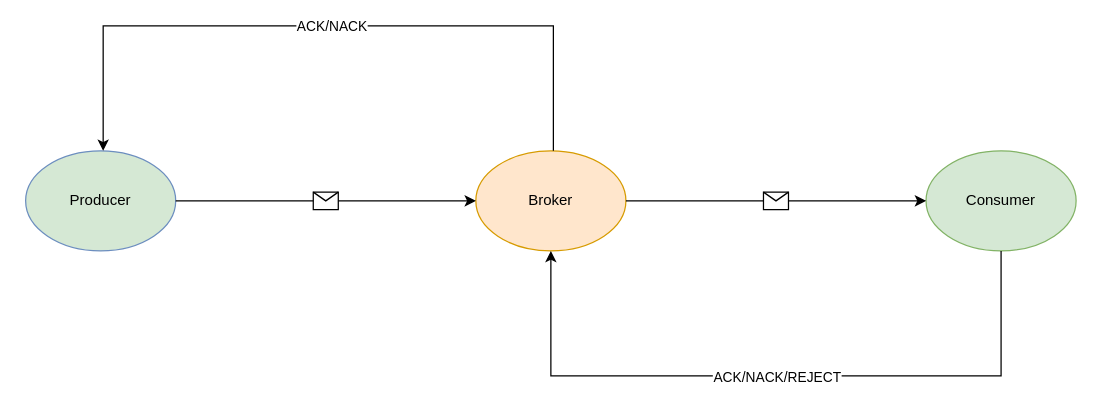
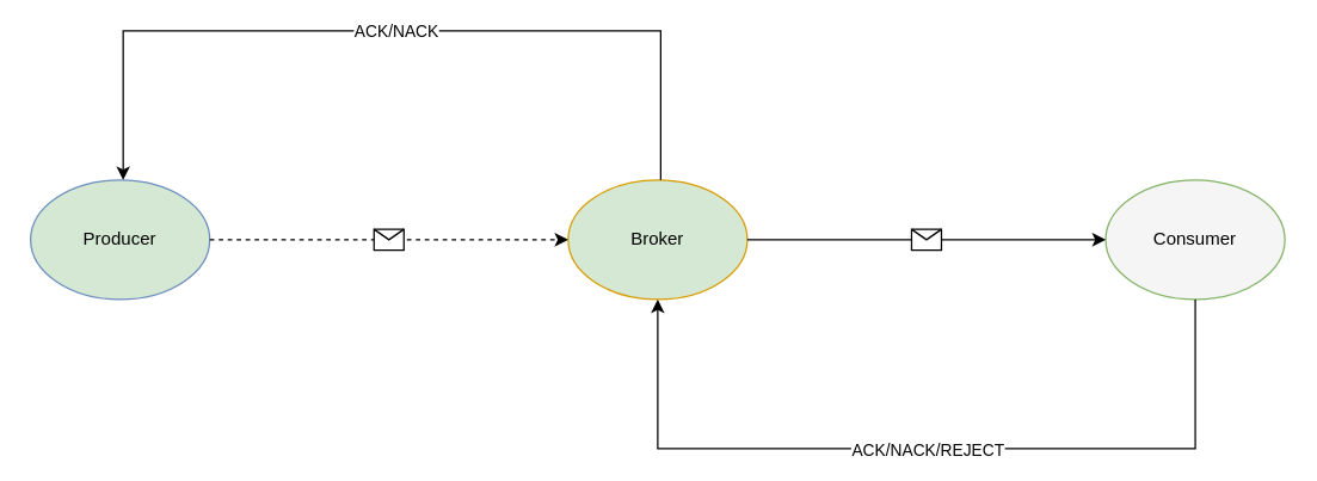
  <mxCell id="0" />
  <mxCell id="1" parent="0" />
  <mxCell id="2" value="&lt;div&gt;Producer&lt;/div&gt;" style="ellipse;whiteSpace=wrap;html=1;fillColor=#d5e8d4;strokeColor=#6c8ebf;" vertex="1" parent="1"><mxGeometry y="120" width="120" height="80" as="geometry" x="20" /></mxCell>
- <mxCell id="3" value="Broker" style="ellipse;whiteSpace=wrap;html=1;fillColor=#ffe6cc;strokeColor=#d79b00;" vertex="1" parent="1"><mxGeometry x="380" y="120" width="120" height="80" as="geometry" /></mxCell>
- <mxCell id="4" value="" style="endArrow=classic;html=1;rounded=0;exitX=1;exitY=0.5;exitDx=0;exitDy=0;entryX=0;entryY=0.5;entryDx=0;entryDy=0;" edge="1" parent="1" source="2" target="3"><mxGeometry relative="1" as="geometry"><mxPoint x="390" y="200" as="sourcePoint" /><mxPoint x="490" y="200" as="targetPoint" /></mxGeometry></mxCell>
+ <mxCell id="3" value="Broker" style="ellipse;whiteSpace=wrap;html=1;fillColor=#d5e8d4;strokeColor=#d79b00;" vertex="1" parent="1"><mxGeometry x="380" y="120" width="120" height="80" as="geometry" /></mxCell>
+ <mxCell id="4" value="" style="endArrow=classic;html=1;rounded=0;exitX=1;exitY=0.5;exitDx=0;exitDy=0;entryX=0;entryY=0.5;entryDx=0;entryDy=0;dashed=1;" edge="1" parent="1" source="2" target="3"><mxGeometry relative="1" as="geometry"><mxPoint x="390" y="200" as="sourcePoint" /><mxPoint x="490" y="200" as="targetPoint" /></mxGeometry></mxCell>
  <mxCell id="5" value="" style="shape=message;html=1;outlineConnect=0;" vertex="1" parent="4"><mxGeometry width="20" height="14" relative="1" as="geometry"><mxPoint x="-10" y="-7" as="offset" /></mxGeometry></mxCell>
  <mxCell id="6" value="" style="endArrow=classic;html=1;rounded=0;" edge="1" parent="1"><mxGeometry relative="1" as="geometry"><mxPoint x="442" y="120" as="sourcePoint" /><mxPoint x="82" y="120" as="targetPoint" /><Array as="points"><mxPoint x="442" y="20" /><mxPoint x="262" y="20" /><mxPoint x="82" y="20" /></Array></mxGeometry></mxCell>
  <mxCell id="7" value="ACK/NACK" style="edgeLabel;resizable=0;html=1;align=center;verticalAlign=middle;" connectable="0" vertex="1" parent="6"><mxGeometry relative="1" as="geometry"><mxPoint x="2" as="offset" /></mxGeometry></mxCell>
- <mxCell id="8" value="Consumer" style="ellipse;whiteSpace=wrap;html=1;fillColor=#d5e8d4;strokeColor=#82b366;" vertex="1" parent="1"><mxGeometry x="740" y="120" width="120" height="80" as="geometry" /></mxCell>
+ <mxCell id="8" value="Consumer" style="ellipse;whiteSpace=wrap;html=1;fillColor=#f5f5f5;strokeColor=#82b366;" vertex="1" parent="1"><mxGeometry x="740" y="120" width="120" height="80" as="geometry" /></mxCell>
  <mxCell id="9" value="" style="endArrow=classic;html=1;rounded=0;exitX=1;exitY=0.5;exitDx=0;exitDy=0;entryX=0;entryY=0.5;entryDx=0;entryDy=0;" edge="1" parent="1" source="3" target="8"><mxGeometry relative="1" as="geometry"><mxPoint x="390" y="200" as="sourcePoint" /><mxPoint x="490" y="200" as="targetPoint" /></mxGeometry></mxCell>
  <mxCell id="10" value="" style="shape=message;html=1;outlineConnect=0;" vertex="1" parent="9"><mxGeometry width="20" height="14" relative="1" as="geometry"><mxPoint x="-10" y="-7" as="offset" /></mxGeometry></mxCell>
  <mxCell id="11" value="" style="endArrow=classic;html=1;rounded=0;entryX=0.5;entryY=1;entryDx=0;entryDy=0;exitX=0.5;exitY=1;exitDx=0;exitDy=0;" edge="1" parent="1" source="8" target="3"><mxGeometry relative="1" as="geometry"><mxPoint x="450" y="210" as="sourcePoint" /><mxPoint x="90" y="210" as="targetPoint" /><Array as="points"><mxPoint x="800" y="300" /><mxPoint x="440" y="300" /></Array></mxGeometry></mxCell>
  <mxCell id="12" value="ACK/NACK/REJECT" style="edgeLabel;resizable=0;html=1;align=center;verticalAlign=middle;" connectable="0" vertex="1" parent="11"><mxGeometry relative="1" as="geometry" /></mxCell>
